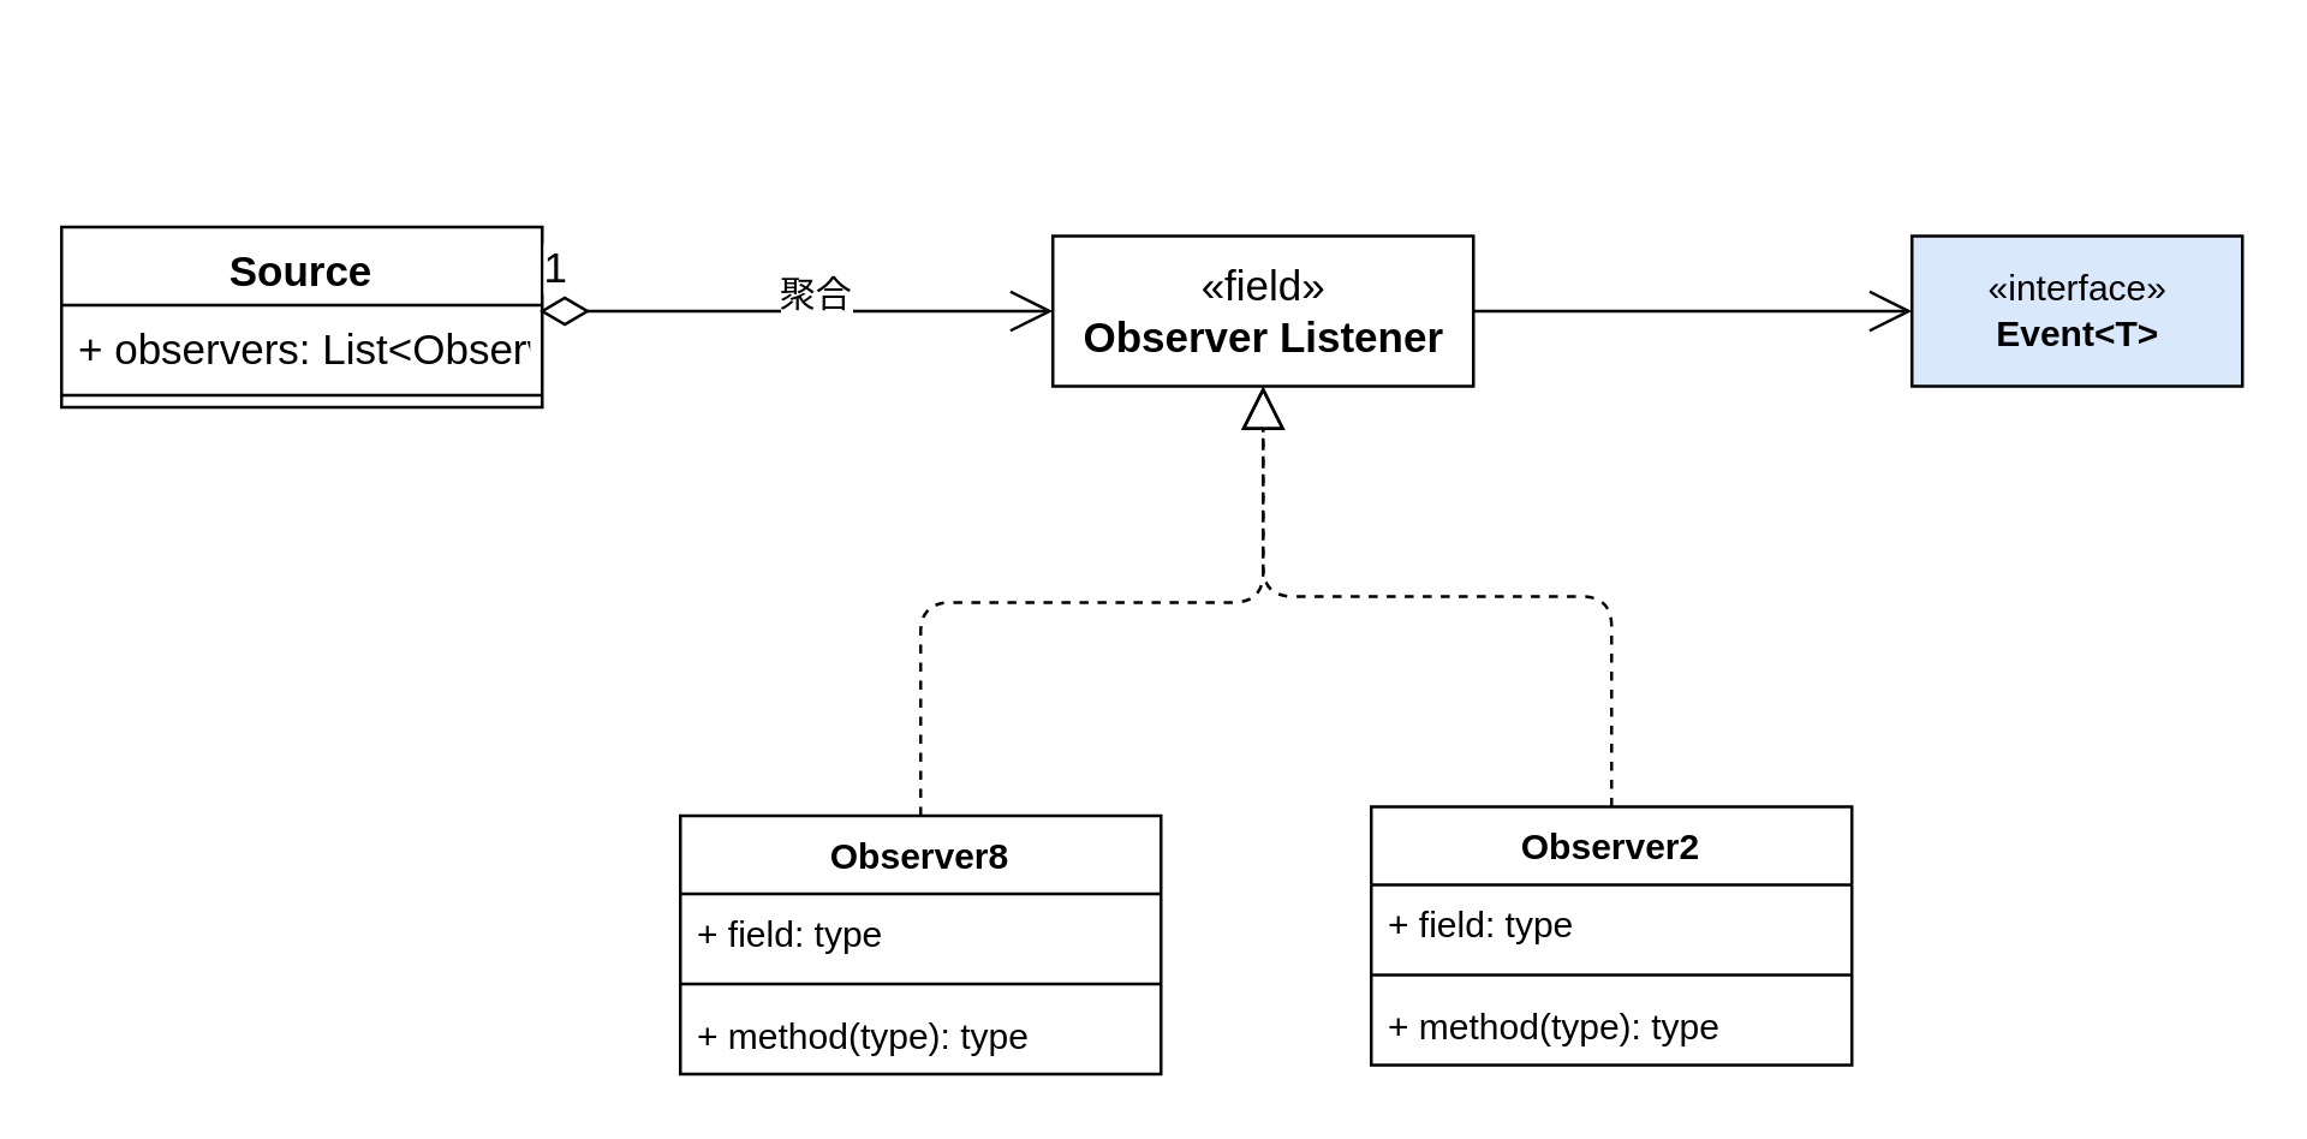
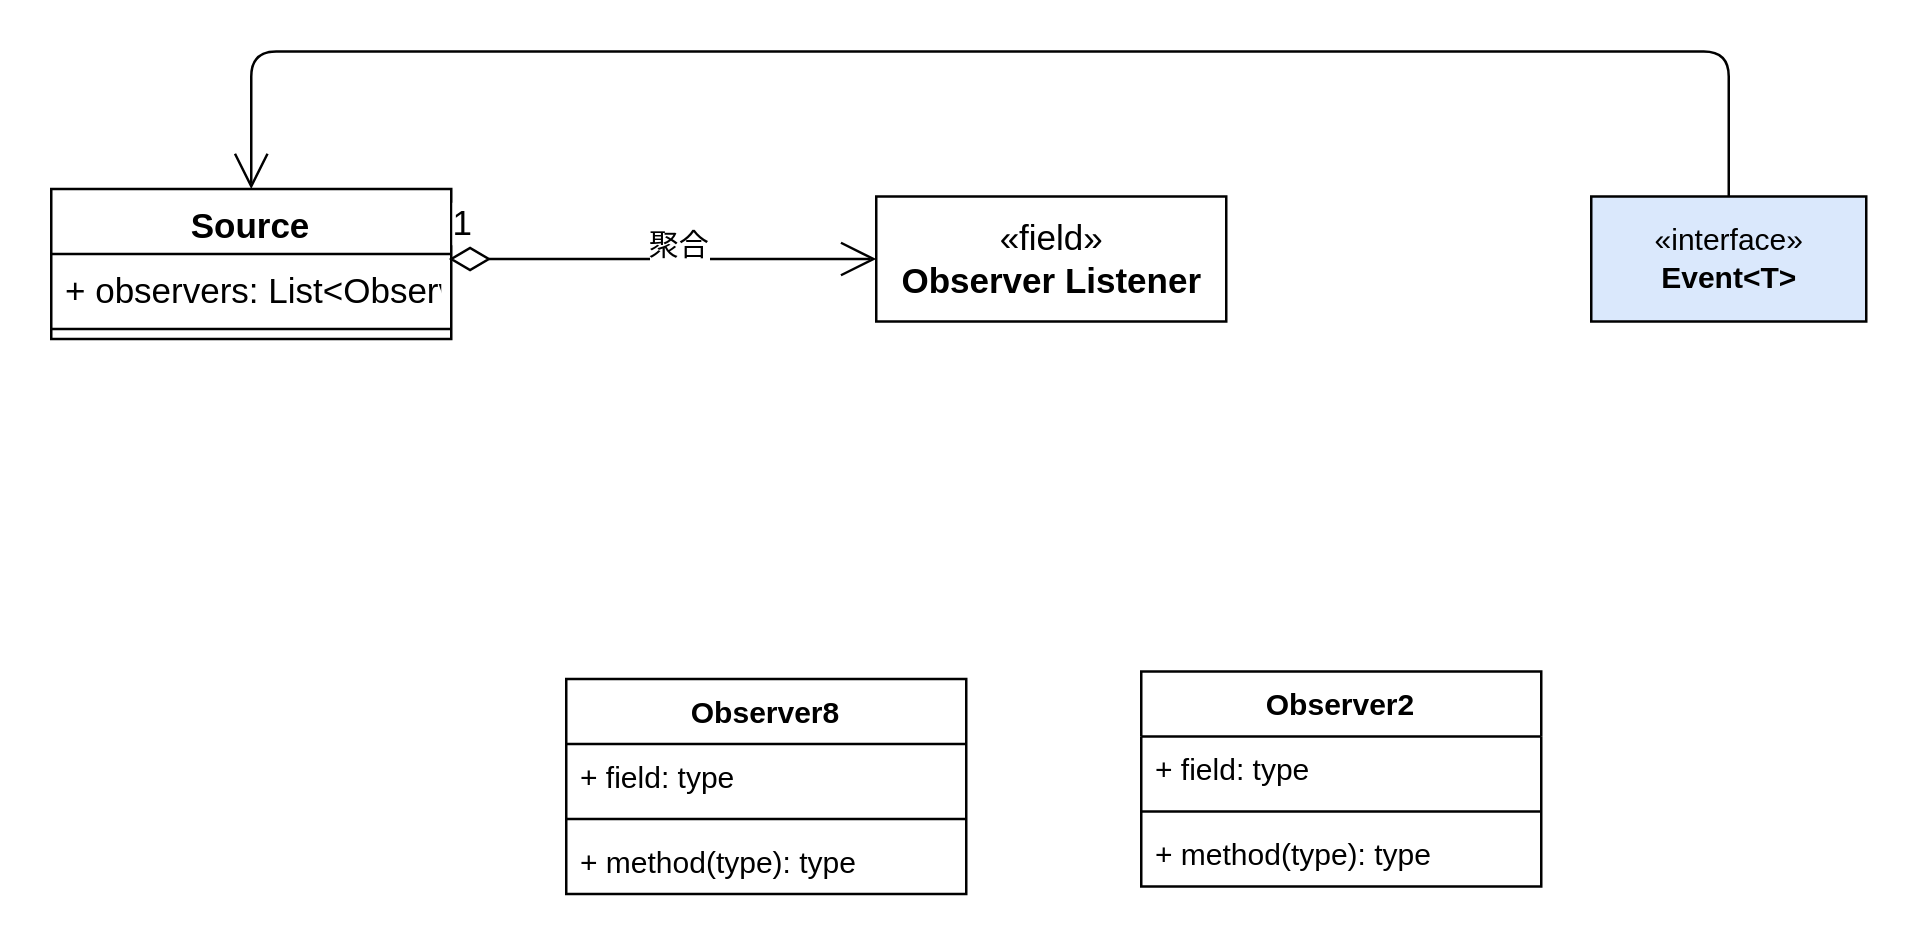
  <mxCell id="0" />
  <mxCell id="1" parent="0" />
  <mxCell id="2" value="«field»&lt;br style=&quot;font-size: 14px;&quot;&gt;&lt;b style=&quot;font-size: 14px;&quot;&gt;Observer Listener&lt;/b&gt;" style="html=1;fontSize=14;" vertex="1" parent="1"><mxGeometry x="350" y="78" width="140" height="50" as="geometry" /></mxCell>
  <mxCell id="3" value="Source" style="swimlane;fontStyle=1;align=center;verticalAlign=top;childLayout=stackLayout;horizontal=1;startSize=26;horizontalStack=0;resizeParent=1;resizeParentMax=0;resizeLast=0;collapsible=1;marginBottom=0;fontSize=14;" vertex="1" parent="1"><mxGeometry x="20" y="75" width="160" height="60" as="geometry" /></mxCell>
  <mxCell id="4" value="+ observers: List&lt;Observer&gt;" style="text;strokeColor=none;fillColor=none;align=left;verticalAlign=top;spacingLeft=4;spacingRight=4;overflow=hidden;rotatable=0;points=[[0,0.5],[1,0.5]];portConstraint=eastwest;fontSize=14;" vertex="1" parent="3"><mxGeometry y="26" width="160" height="26" as="geometry" /></mxCell>
  <mxCell id="5" value="" style="line;strokeWidth=1;fillColor=none;align=left;verticalAlign=middle;spacingTop=-1;spacingLeft=3;spacingRight=3;rotatable=0;labelPosition=right;points=[];portConstraint=eastwest;fontSize=14;" vertex="1" parent="3"><mxGeometry y="52" width="160" height="8" as="geometry" /></mxCell>
  <mxCell id="6" value="1" style="endArrow=open;html=1;endSize=12;startArrow=diamondThin;startSize=14;startFill=0;edgeStyle=orthogonalEdgeStyle;align=left;verticalAlign=bottom;exitX=0.994;exitY=0.077;exitDx=0;exitDy=0;exitPerimeter=0;entryX=0;entryY=0.5;entryDx=0;entryDy=0;fontSize=14;" edge="1" parent="1" source="4" target="2"><mxGeometry x="-1" y="3" relative="1" as="geometry"><mxPoint x="290" y="355" as="sourcePoint" /><mxPoint x="450" y="103" as="targetPoint" /></mxGeometry></mxCell>
  <mxCell id="7" value="聚合" style="edgeLabel;html=1;align=center;verticalAlign=middle;resizable=0;points=[];fontSize=12;" vertex="1" connectable="0" parent="6"><mxGeometry x="-0.225" y="4" relative="1" as="geometry"><mxPoint x="25.96" y="-2" as="offset" /></mxGeometry></mxCell>
  <mxCell id="8" value="«interface»&lt;br&gt;&lt;b&gt;Event&amp;lt;T&amp;gt;&lt;/b&gt;" style="html=1;fontSize=12;fillColor=#dae8fc;" vertex="1" parent="1"><mxGeometry x="636" y="78" width="110" height="50" as="geometry" /></mxCell>
- <mxCell id="9" value="" style="endArrow=open;endFill=1;endSize=12;html=1;fontSize=12;exitX=1;exitY=0.5;exitDx=0;exitDy=0;entryX=0;entryY=0.5;entryDx=0;entryDy=0;" edge="1" parent="1" source="2" target="8"><mxGeometry width="160" relative="1" as="geometry"><mxPoint x="460" y="266" as="sourcePoint" /><mxPoint x="620" y="266" as="targetPoint" /></mxGeometry></mxCell>
+ <mxCell id="10" value="" style="endArrow=open;endFill=1;endSize=12;html=1;fontSize=12;entryX=0.5;entryY=0;entryDx=0;entryDy=0;exitX=0.5;exitY=0;exitDx=0;exitDy=0;edgeStyle=orthogonalEdgeStyle;" edge="1" parent="1" source="8" target="3"><mxGeometry width="160" relative="1" as="geometry"><mxPoint x="460" y="266" as="sourcePoint" /><mxPoint x="620" y="266" as="targetPoint" /><Array as="points"><mxPoint x="691" y="20" /><mxPoint x="100" y="20" /></Array></mxGeometry></mxCell>
  <mxCell id="11" value="Observer8" style="swimlane;fontStyle=1;align=center;verticalAlign=top;childLayout=stackLayout;horizontal=1;startSize=26;horizontalStack=0;resizeParent=1;resizeParentMax=0;resizeLast=0;collapsible=1;marginBottom=0;fontSize=12;" vertex="1" parent="1"><mxGeometry x="226" y="271" width="160" height="86" as="geometry" /></mxCell>
  <mxCell id="12" value="+ field: type" style="text;strokeColor=none;fillColor=none;align=left;verticalAlign=top;spacingLeft=4;spacingRight=4;overflow=hidden;rotatable=0;points=[[0,0.5],[1,0.5]];portConstraint=eastwest;" vertex="1" parent="11"><mxGeometry y="26" width="160" height="26" as="geometry" /></mxCell>
  <mxCell id="13" value="" style="line;strokeWidth=1;fillColor=none;align=left;verticalAlign=middle;spacingTop=-1;spacingLeft=3;spacingRight=3;rotatable=0;labelPosition=right;points=[];portConstraint=eastwest;" vertex="1" parent="11"><mxGeometry y="52" width="160" height="8" as="geometry" /></mxCell>
  <mxCell id="14" value="+ method(type): type" style="text;strokeColor=none;fillColor=none;align=left;verticalAlign=top;spacingLeft=4;spacingRight=4;overflow=hidden;rotatable=0;points=[[0,0.5],[1,0.5]];portConstraint=eastwest;" vertex="1" parent="11"><mxGeometry y="60" width="160" height="26" as="geometry" /></mxCell>
  <mxCell id="15" value="Observer2" style="swimlane;fontStyle=1;align=center;verticalAlign=top;childLayout=stackLayout;horizontal=1;startSize=26;horizontalStack=0;resizeParent=1;resizeParentMax=0;resizeLast=0;collapsible=1;marginBottom=0;fontSize=12;" vertex="1" parent="1"><mxGeometry x="456" y="268" width="160" height="86" as="geometry" /></mxCell>
  <mxCell id="16" value="+ field: type" style="text;strokeColor=none;fillColor=none;align=left;verticalAlign=top;spacingLeft=4;spacingRight=4;overflow=hidden;rotatable=0;points=[[0,0.5],[1,0.5]];portConstraint=eastwest;" vertex="1" parent="15"><mxGeometry y="26" width="160" height="26" as="geometry" /></mxCell>
  <mxCell id="17" value="" style="line;strokeWidth=1;fillColor=none;align=left;verticalAlign=middle;spacingTop=-1;spacingLeft=3;spacingRight=3;rotatable=0;labelPosition=right;points=[];portConstraint=eastwest;" vertex="1" parent="15"><mxGeometry y="52" width="160" height="8" as="geometry" /></mxCell>
  <mxCell id="18" value="+ method(type): type" style="text;strokeColor=none;fillColor=none;align=left;verticalAlign=top;spacingLeft=4;spacingRight=4;overflow=hidden;rotatable=0;points=[[0,0.5],[1,0.5]];portConstraint=eastwest;" vertex="1" parent="15"><mxGeometry y="60" width="160" height="26" as="geometry" /></mxCell>
- <mxCell id="19" value="" style="endArrow=block;dashed=1;endFill=0;endSize=12;html=1;fontSize=12;entryX=0.5;entryY=1;entryDx=0;entryDy=0;exitX=0.5;exitY=0;exitDx=0;exitDy=0;edgeStyle=elbowEdgeStyle;elbow=vertical;" edge="1" parent="1" source="11" target="2"><mxGeometry width="160" relative="1" as="geometry"><mxPoint x="266" y="566" as="sourcePoint" /><mxPoint x="426" y="566" as="targetPoint" /></mxGeometry></mxCell>
- <mxCell id="20" value="" style="endArrow=block;dashed=1;endFill=0;endSize=12;html=1;fontSize=12;entryX=0.5;entryY=1;entryDx=0;entryDy=0;exitX=0.5;exitY=0;exitDx=0;exitDy=0;edgeStyle=elbowEdgeStyle;elbow=vertical;" edge="1" parent="1" source="15" target="2"><mxGeometry width="160" relative="1" as="geometry"><mxPoint x="220" y="327" as="sourcePoint" /><mxPoint x="430" y="138" as="targetPoint" /></mxGeometry></mxCell>
